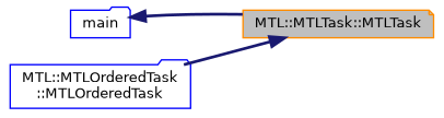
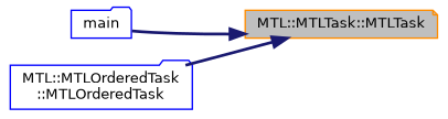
  digraph {
    rankdir=RL
    node [color=blue fillcolor=white fontname=Helvetica fontsize=10 shape=folder style=filled]
    edge [color=midnightblue dir=back fontname=Helvetica fontsize=10 labelfontname=Helvetica labelfontsize=10 style=bold]
    n1 [color=darkorange fillcolor=grey75 fontcolor=black height=0.2 label="MTL::MTLTask::MTLTask" shape=note width=0.4]
    n2 [height=0.2 label=main width=0.4]
    n3 [height=0.2 label="MTL::MTLOrderedTask\l::MTLOrderedTask" width=0.4]
-   n2 -> n1
+   n1 -> n2
    n1 -> n3
  }
